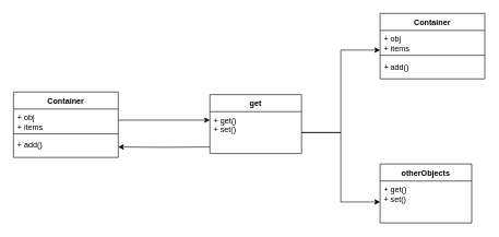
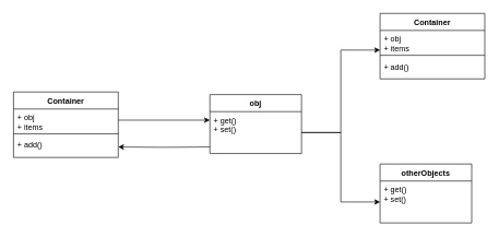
  <mxCell id="0" />
  <mxCell id="1" parent="0" />
  <mxCell id="2" value="Container" style="swimlane;fontStyle=1;align=center;verticalAlign=top;childLayout=stackLayout;horizontal=1;startSize=26;horizontalStack=0;resizeParent=1;resizeParentMax=0;resizeLast=0;collapsible=1;marginBottom=0;" parent="1" vertex="1"><mxGeometry x="20" y="140" width="160" height="100" as="geometry" /></mxCell>
  <mxCell id="3" value="+ obj&#10;+ items" style="text;strokeColor=none;fillColor=none;align=left;verticalAlign=top;spacingLeft=4;spacingRight=4;overflow=hidden;rotatable=0;points=[[0,0.5],[1,0.5]];portConstraint=eastwest;" parent="2" vertex="1"><mxGeometry y="26" width="160" height="34" as="geometry" /></mxCell>
  <mxCell id="4" value="" style="line;strokeWidth=1;fillColor=none;align=left;verticalAlign=middle;spacingTop=-1;spacingLeft=3;spacingRight=3;rotatable=0;labelPosition=right;points=[];portConstraint=eastwest;" parent="2" vertex="1"><mxGeometry y="60" width="160" height="8" as="geometry" /></mxCell>
  <mxCell id="5" value="+ add()" style="text;strokeColor=none;fillColor=none;align=left;verticalAlign=top;spacingLeft=4;spacingRight=4;overflow=hidden;rotatable=0;points=[[0,0.5],[1,0.5]];portConstraint=eastwest;" parent="2" vertex="1"><mxGeometry y="68" width="160" height="32" as="geometry" /></mxCell>
- <mxCell id="6" value="get" style="swimlane;fontStyle=1;childLayout=stackLayout;horizontal=1;startSize=26;fillColor=none;horizontalStack=0;resizeParent=1;resizeParentMax=0;resizeLast=0;collapsible=1;marginBottom=0;" parent="1" vertex="1"><mxGeometry x="320" y="144" width="140" height="90" as="geometry" /></mxCell>
+ <mxCell id="6" value="obj" style="swimlane;fontStyle=1;childLayout=stackLayout;horizontal=1;startSize=26;fillColor=none;horizontalStack=0;resizeParent=1;resizeParentMax=0;resizeLast=0;collapsible=1;marginBottom=0;" parent="1" vertex="1"><mxGeometry x="320" y="144" width="140" height="90" as="geometry" /></mxCell>
  <mxCell id="7" value="+ get()&#10;+ set()" style="text;strokeColor=none;fillColor=none;align=left;verticalAlign=top;spacingLeft=4;spacingRight=4;overflow=hidden;rotatable=0;points=[[0,0.5],[1,0.5]];portConstraint=eastwest;" parent="6" vertex="1"><mxGeometry y="26" width="140" height="64" as="geometry" /></mxCell>
  <mxCell id="8" style="edgeStyle=orthogonalEdgeStyle;rounded=0;orthogonalLoop=1;jettySize=auto;html=1;entryX=0;entryY=0.203;entryDx=0;entryDy=0;entryPerimeter=0;strokeColor=default;endArrow=classic;endFill=1;" parent="1" source="3" target="7" edge="1"><mxGeometry relative="1" as="geometry" /></mxCell>
  <mxCell id="9" style="edgeStyle=orthogonalEdgeStyle;rounded=0;orthogonalLoop=1;jettySize=auto;html=1;entryX=1;entryY=0.5;entryDx=0;entryDy=0;" parent="1" target="5" edge="1"><mxGeometry relative="1" as="geometry"><mxPoint x="320" y="224" as="sourcePoint" /><mxPoint x="190" y="224" as="targetPoint" /></mxGeometry></mxCell>
  <mxCell id="10" value="Container" style="swimlane;fontStyle=1;align=center;verticalAlign=top;childLayout=stackLayout;horizontal=1;startSize=26;horizontalStack=0;resizeParent=1;resizeParentMax=0;resizeLast=0;collapsible=1;marginBottom=0;" parent="1" vertex="1"><mxGeometry x="580" y="20" width="160" height="100" as="geometry" /></mxCell>
  <mxCell id="11" value="+ obj&#10;+ items" style="text;strokeColor=none;fillColor=none;align=left;verticalAlign=top;spacingLeft=4;spacingRight=4;overflow=hidden;rotatable=0;points=[[0,0.5],[1,0.5]];portConstraint=eastwest;" parent="10" vertex="1"><mxGeometry y="26" width="160" height="34" as="geometry" /></mxCell>
  <mxCell id="12" value="" style="line;strokeWidth=1;fillColor=none;align=left;verticalAlign=middle;spacingTop=-1;spacingLeft=3;spacingRight=3;rotatable=0;labelPosition=right;points=[];portConstraint=eastwest;" parent="10" vertex="1"><mxGeometry y="60" width="160" height="8" as="geometry" /></mxCell>
  <mxCell id="13" value="+ add()" style="text;strokeColor=none;fillColor=none;align=left;verticalAlign=top;spacingLeft=4;spacingRight=4;overflow=hidden;rotatable=0;points=[[0,0.5],[1,0.5]];portConstraint=eastwest;" parent="10" vertex="1"><mxGeometry y="68" width="160" height="32" as="geometry" /></mxCell>
  <mxCell id="14" value="otherObjects" style="swimlane;fontStyle=1;childLayout=stackLayout;horizontal=1;startSize=26;fillColor=none;horizontalStack=0;resizeParent=1;resizeParentMax=0;resizeLast=0;collapsible=1;marginBottom=0;" parent="1" vertex="1"><mxGeometry x="580" y="250" width="140" height="90" as="geometry" /></mxCell>
  <mxCell id="15" value="+ get()&#10;+ set()" style="text;strokeColor=none;fillColor=none;align=left;verticalAlign=top;spacingLeft=4;spacingRight=4;overflow=hidden;rotatable=0;points=[[0,0.5],[1,0.5]];portConstraint=eastwest;" parent="14" vertex="1"><mxGeometry y="26" width="140" height="64" as="geometry" /></mxCell>
  <mxCell id="16" style="edgeStyle=orthogonalEdgeStyle;rounded=0;orthogonalLoop=1;jettySize=auto;html=1;entryX=0;entryY=0.882;entryDx=0;entryDy=0;entryPerimeter=0;" parent="1" source="7" target="11" edge="1"><mxGeometry relative="1" as="geometry" /></mxCell>
  <mxCell id="17" style="edgeStyle=orthogonalEdgeStyle;rounded=0;orthogonalLoop=1;jettySize=auto;html=1;entryX=0;entryY=0.5;entryDx=0;entryDy=0;" parent="1" source="7" target="15" edge="1"><mxGeometry relative="1" as="geometry"><mxPoint x="570" y="240" as="targetPoint" /></mxGeometry></mxCell>
